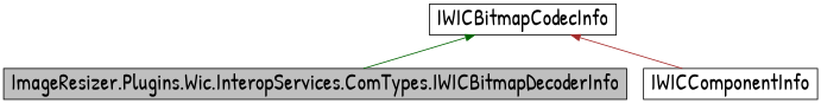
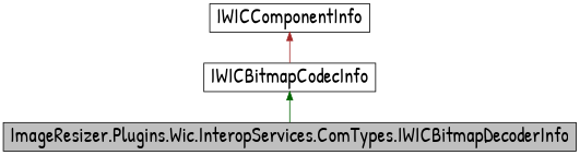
  digraph {
    fontname="Patrick Hand"
    node [color=black fillcolor=white fontname="Patrick Hand" fontsize=24 shape=record style=filled]
    edge [dir=back fontname="Patrick Hand" fontsize=24 labelfontname=Helvetica labelfontsize=24 style=solid]
    n1 [fillcolor=grey75 fontcolor=black height=0.2 label="ImageResizer.Plugins.Wic.InteropServices.ComTypes.IWICBitmapDecoderInfo" width=0.4]
    n2 [height=0.2 label=IWICBitmapCodecInfo width=0.4]
    n3 [height=0.2 label=IWICComponentInfo width=0.4]
    n2 -> n1 [color=darkgreen]
-   n2 -> n3 [color=brown]
+   n3 -> n2 [color=brown]
  }
